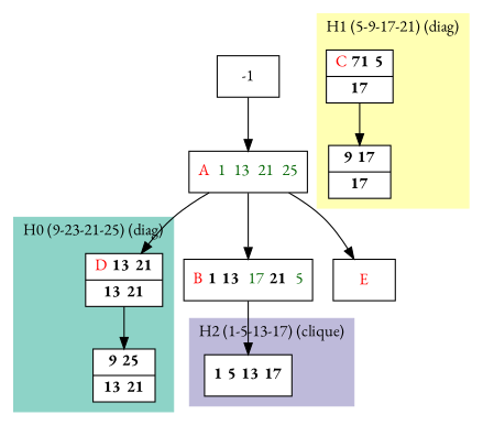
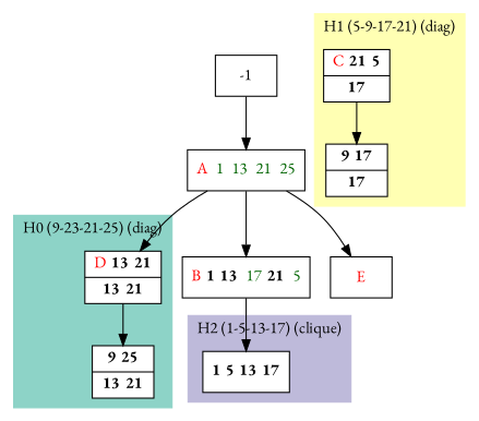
  digraph {
    fontname="EB Garamond"
    node [fillcolor=white fontname="EB Garamond" shape=record style=filled]
    edge [fontname="EB Garamond"]
    n1 [label=<{  <FONT COLOR="RED">D</FONT> <b>13</b> <b>21</b>|  <b>13</b> <b>21</b>}>]
    n2 [label=<{ <b>9</b> <b>25</b>|  <b>13</b> <b>21</b>}>]
-   n3 [label=<{  <FONT COLOR="RED">C</FONT> <b>71</b> <b>5</b>|  <b>17</b>}>]
+   n3 [label=<{  <FONT COLOR="RED">C</FONT> <b>21</b> <b>5</b>|  <b>17</b>}>]
    n4 [label=<{ <b>9</b> <b>17</b>|  <b>17</b>}>]
    n5 [label=<{ <b>1</b> <b>5</b> <b>13</b> <b>17</b>}>]
    n6 [label=<{  <FONT COLOR="RED">A</FONT>  <FONT COLOR="DARKGREEN">1</FONT>  <FONT COLOR="DARKGREEN">13</FONT>  <FONT COLOR="DARKGREEN">21</FONT>  <FONT COLOR="DARKGREEN">25</FONT>}> fillcolor="" style=""]
    n7 [label=<{  <FONT COLOR="RED">B</FONT> <b>1</b> <b>13</b>  <FONT COLOR="DARKGREEN">17</FONT> <b>21</b>  <FONT COLOR="DARKGREEN">5</FONT>}> fillcolor="" style=""]
    n8 [label=<{  <FONT COLOR="RED">E</FONT>}> fillcolor="" style=""]
    -1 [shape=box fillcolor="" style=""]
    subgraph cluster_1 {
      color="#8DD3C7"
      label="H0 (9-23-21-25) (diag)"
      labeljust=l
      style=filled
      n1
      n2
    }
    subgraph cluster_2 {
      color="#FFFFB3"
      label="H1 (5-9-17-21) (diag)"
      labeljust=l
      style=filled
      n3
      n4
    }
    subgraph cluster_3 {
      color="#BEBADA"
      label="H2 (1-5-13-17) (clique)"
      labeljust=l
      style=filled
      n5
    }
    n1 -> n2
    n3 -> n4
    n6 -> n1
    n6 -> n7
    n6 -> n8
    n7 -> n5
    -1 -> n6
  }
